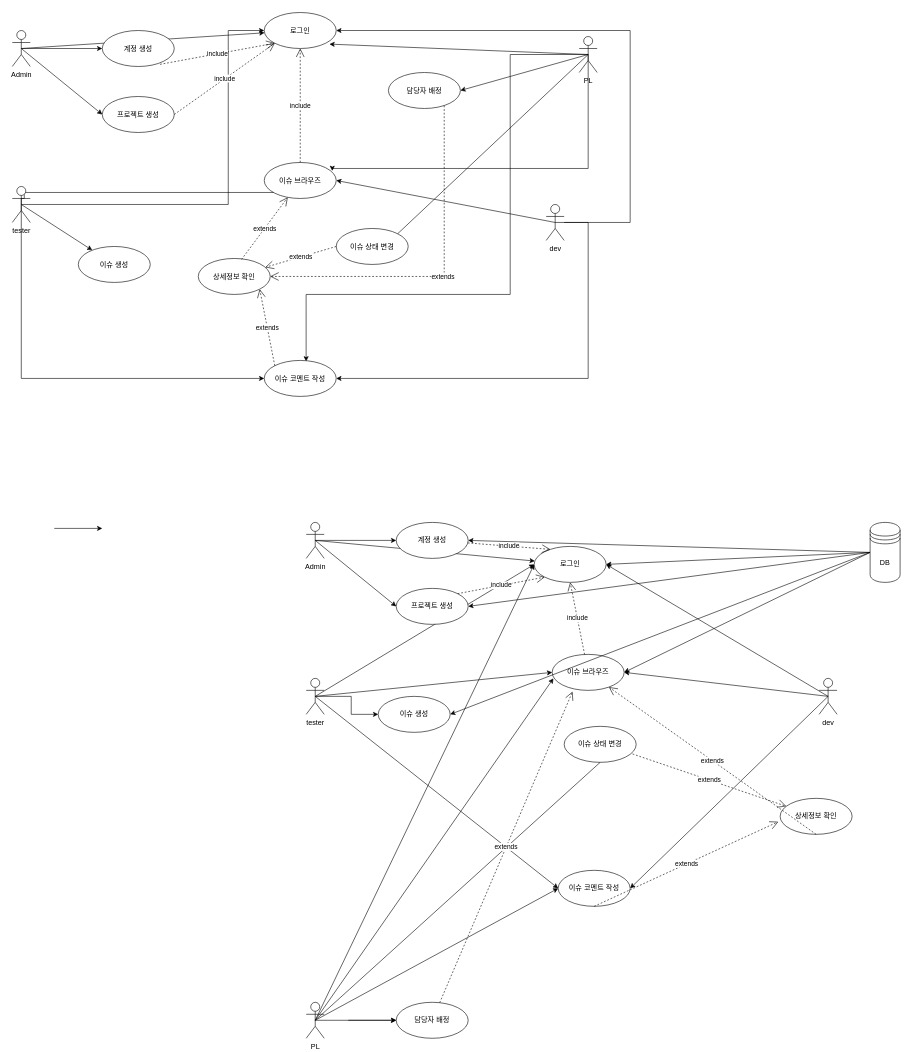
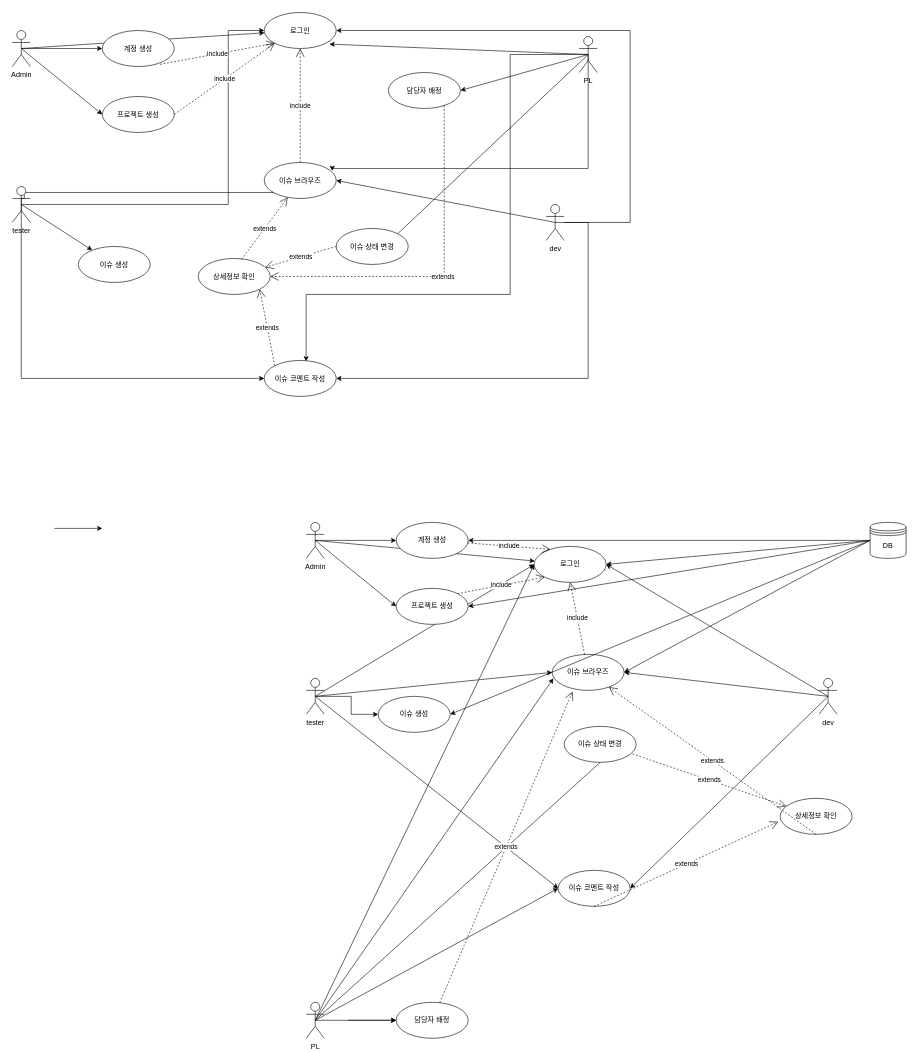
  <mxCell id="0" />
  <mxCell id="1" parent="0" />
  <mxCell id="2" style="edgeStyle=orthogonalEdgeStyle;rounded=0;orthogonalLoop=1;jettySize=auto;html=1;exitX=0.5;exitY=0.5;exitDx=0;exitDy=0;exitPerimeter=0;entryX=0;entryY=0.5;entryDx=0;entryDy=0;" parent="1" source="5" target="19" edge="1"><mxGeometry relative="1" as="geometry" /></mxCell>
  <mxCell id="3" style="rounded=0;orthogonalLoop=1;jettySize=auto;html=1;exitX=0.5;exitY=0.5;exitDx=0;exitDy=0;exitPerimeter=0;entryX=0;entryY=0.5;entryDx=0;entryDy=0;" parent="1" source="5" target="20" edge="1"><mxGeometry relative="1" as="geometry" /></mxCell>
  <mxCell id="4" style="rounded=0;orthogonalLoop=1;jettySize=auto;html=1;exitX=0.5;exitY=0.5;exitDx=0;exitDy=0;exitPerimeter=0;" parent="1" source="5" target="27" edge="1"><mxGeometry relative="1" as="geometry" /></mxCell>
  <mxCell id="5" value="Admin" style="shape=umlActor;verticalLabelPosition=bottom;verticalAlign=top;html=1;outlineConnect=0;" parent="1" vertex="1"><mxGeometry x="20" y="50" width="30" height="60" as="geometry" /></mxCell>
  <mxCell id="6" style="rounded=0;orthogonalLoop=1;jettySize=auto;html=1;exitX=0.5;exitY=0.5;exitDx=0;exitDy=0;exitPerimeter=0;entryX=0.582;entryY=0.028;entryDx=0;entryDy=0;entryPerimeter=0;edgeStyle=orthogonalEdgeStyle;" parent="1" source="9" target="22" edge="1"><mxGeometry relative="1" as="geometry"><mxPoint x="340" y="380" as="targetPoint" /><Array as="points"><mxPoint x="850" y="90" /><mxPoint x="850" y="490" /><mxPoint x="510" y="490" /></Array></mxGeometry></mxCell>
  <mxCell id="7" style="rounded=0;orthogonalLoop=1;jettySize=auto;html=1;exitX=0.5;exitY=0.5;exitDx=0;exitDy=0;exitPerimeter=0;entryX=1;entryY=0.5;entryDx=0;entryDy=0;" parent="1" source="9" target="26" edge="1"><mxGeometry relative="1" as="geometry" /></mxCell>
  <mxCell id="8" style="rounded=0;orthogonalLoop=1;jettySize=auto;html=1;exitX=0.5;exitY=0.5;exitDx=0;exitDy=0;exitPerimeter=0;entryX=0.906;entryY=0.878;entryDx=0;entryDy=0;entryPerimeter=0;" parent="1" source="9" target="27" edge="1"><mxGeometry relative="1" as="geometry" /></mxCell>
  <mxCell id="9" value="PL" style="shape=umlActor;verticalLabelPosition=bottom;verticalAlign=top;html=1;outlineConnect=0;" parent="1" vertex="1"><mxGeometry x="965" y="60" width="30" height="60" as="geometry" /></mxCell>
  <mxCell id="10" style="rounded=0;orthogonalLoop=1;jettySize=auto;html=1;exitX=0.5;exitY=0.5;exitDx=0;exitDy=0;exitPerimeter=0;" parent="1" source="14" target="21" edge="1"><mxGeometry relative="1" as="geometry" /></mxCell>
  <mxCell id="11" style="rounded=0;orthogonalLoop=1;jettySize=auto;html=1;exitX=0.5;exitY=0.5;exitDx=0;exitDy=0;exitPerimeter=0;entryX=0;entryY=0.5;entryDx=0;entryDy=0;edgeStyle=orthogonalEdgeStyle;" parent="1" source="14" target="22" edge="1"><mxGeometry relative="1" as="geometry"><Array as="points"><mxPoint x="35" y="630" /></Array></mxGeometry></mxCell>
  <mxCell id="12" style="rounded=0;orthogonalLoop=1;jettySize=auto;html=1;exitX=0.5;exitY=0.5;exitDx=0;exitDy=0;exitPerimeter=0;entryX=0;entryY=0;entryDx=0;entryDy=0;edgeStyle=orthogonalEdgeStyle;" parent="1" source="14" target="23" edge="1"><mxGeometry relative="1" as="geometry"><Array as="points"><mxPoint x="35" y="330" /><mxPoint x="40" y="330" /><mxPoint x="40" y="320" /><mxPoint x="457" y="320" /></Array></mxGeometry></mxCell>
  <mxCell id="13" style="rounded=0;orthogonalLoop=1;jettySize=auto;html=1;exitX=0.5;exitY=0.5;exitDx=0;exitDy=0;exitPerimeter=0;entryX=0;entryY=0.5;entryDx=0;entryDy=0;edgeStyle=orthogonalEdgeStyle;" parent="1" source="14" target="27" edge="1"><mxGeometry relative="1" as="geometry"><Array as="points"><mxPoint x="380" y="340" /><mxPoint x="380" y="50" /></Array></mxGeometry></mxCell>
  <mxCell id="14" value="tester&lt;div&gt;&lt;br&gt;&lt;/div&gt;" style="shape=umlActor;verticalLabelPosition=bottom;verticalAlign=top;html=1;outlineConnect=0;" parent="1" vertex="1"><mxGeometry x="20" y="310" width="30" height="60" as="geometry" /></mxCell>
  <mxCell id="15" style="rounded=0;orthogonalLoop=1;jettySize=auto;html=1;exitX=0.5;exitY=0.5;exitDx=0;exitDy=0;exitPerimeter=0;entryX=1;entryY=0.5;entryDx=0;entryDy=0;edgeStyle=orthogonalEdgeStyle;" parent="1" source="18" target="22" edge="1"><mxGeometry relative="1" as="geometry"><Array as="points"><mxPoint x="980" y="630" /></Array></mxGeometry></mxCell>
  <mxCell id="16" style="rounded=0;orthogonalLoop=1;jettySize=auto;html=1;exitX=0.5;exitY=0.5;exitDx=0;exitDy=0;exitPerimeter=0;entryX=1;entryY=0.5;entryDx=0;entryDy=0;" parent="1" source="18" target="23" edge="1"><mxGeometry relative="1" as="geometry" /></mxCell>
  <mxCell id="17" style="rounded=0;orthogonalLoop=1;jettySize=auto;html=1;entryX=1;entryY=0.5;entryDx=0;entryDy=0;edgeStyle=orthogonalEdgeStyle;" parent="1" source="18" target="27" edge="1"><mxGeometry relative="1" as="geometry"><Array as="points"><mxPoint x="1050" y="370" /><mxPoint x="1050" y="50" /></Array></mxGeometry></mxCell>
  <mxCell id="18" value="dev" style="shape=umlActor;verticalLabelPosition=bottom;verticalAlign=top;html=1;outlineConnect=0;" parent="1" vertex="1"><mxGeometry x="910" y="340" width="30" height="60" as="geometry" /></mxCell>
  <mxCell id="19" value="계정 생성" style="ellipse;whiteSpace=wrap;html=1;" parent="1" vertex="1"><mxGeometry x="170" y="50" width="120" height="60" as="geometry" /></mxCell>
  <mxCell id="20" value="프로젝트 생성" style="ellipse;whiteSpace=wrap;html=1;" parent="1" vertex="1"><mxGeometry x="170" y="160" width="120" height="60" as="geometry" /></mxCell>
  <mxCell id="21" value="이슈 생성" style="ellipse;whiteSpace=wrap;html=1;" parent="1" vertex="1"><mxGeometry x="130" y="410" width="120" height="60" as="geometry" /></mxCell>
  <mxCell id="22" value="이슈 코멘트 작성" style="ellipse;whiteSpace=wrap;html=1;" parent="1" vertex="1"><mxGeometry x="440" y="600" width="120" height="60" as="geometry" /></mxCell>
  <mxCell id="23" value="이슈 브라우즈" style="ellipse;whiteSpace=wrap;html=1;" parent="1" vertex="1"><mxGeometry x="440" y="270" width="120" height="60" as="geometry" /></mxCell>
  <mxCell id="24" value="이슈 상태 변경" style="ellipse;whiteSpace=wrap;html=1;" parent="1" vertex="1"><mxGeometry x="560" y="380" width="120" height="60" as="geometry" /></mxCell>
  <mxCell id="25" value="상세정보 확인" style="ellipse;whiteSpace=wrap;html=1;" parent="1" vertex="1"><mxGeometry x="330" y="430" width="120" height="60" as="geometry" /></mxCell>
  <mxCell id="26" value="담당자 배정" style="ellipse;whiteSpace=wrap;html=1;" parent="1" vertex="1"><mxGeometry x="647" y="120" width="120" height="60" as="geometry" /></mxCell>
  <mxCell id="27" value="로그인" style="ellipse;whiteSpace=wrap;html=1;" parent="1" vertex="1"><mxGeometry x="440" y="20" width="120" height="60" as="geometry" /></mxCell>
  <mxCell id="28" value="extends" style="endArrow=open;endSize=12;dashed=1;html=1;rounded=0;exitX=0.601;exitY=0.028;exitDx=0;exitDy=0;exitPerimeter=0;" parent="1" edge="1" target="23" source="25"><mxGeometry width="160" relative="1" as="geometry"><mxPoint x="510" y="790" as="sourcePoint" /><mxPoint x="510" y="700" as="targetPoint" /></mxGeometry></mxCell>
  <mxCell id="29" value="extends" style="endArrow=open;endSize=12;dashed=1;html=1;rounded=0;exitX=0;exitY=0;exitDx=0;exitDy=0;entryX=1;entryY=1;entryDx=0;entryDy=0;" parent="1" source="22" target="25" edge="1"><mxGeometry width="160" relative="1" as="geometry"><mxPoint x="520" y="800" as="sourcePoint" /><mxPoint x="520" y="710" as="targetPoint" /></mxGeometry></mxCell>
  <mxCell id="30" value="" style="endArrow=none;html=1;rounded=0;entryX=1;entryY=0;entryDx=0;entryDy=0;exitX=0.5;exitY=0.5;exitDx=0;exitDy=0;exitPerimeter=0;" edge="1" parent="1" source="9" target="24"><mxGeometry width="50" height="50" relative="1" as="geometry"><mxPoint x="740" y="530" as="sourcePoint" /><mxPoint x="790" y="480" as="targetPoint" /></mxGeometry></mxCell>
  <mxCell id="31" value="extends" style="endArrow=open;endSize=12;dashed=1;html=1;rounded=0;exitX=0;exitY=0.5;exitDx=0;exitDy=0;" edge="1" parent="1" source="24" target="25"><mxGeometry width="160" relative="1" as="geometry"><mxPoint x="580" y="450" as="sourcePoint" /><mxPoint x="596" y="580" as="targetPoint" /></mxGeometry></mxCell>
  <mxCell id="32" value="extends" style="endArrow=open;endSize=12;dashed=1;html=1;rounded=0;edgeStyle=orthogonalEdgeStyle;" edge="1" parent="1" source="26" target="25"><mxGeometry width="160" relative="1" as="geometry"><mxPoint x="985" y="725" as="sourcePoint" /><mxPoint x="600" y="895" as="targetPoint" /><Array as="points"><mxPoint x="740" y="460" /></Array></mxGeometry></mxCell>
  <mxCell id="33" value="" style="edgeStyle=none;orthogonalLoop=1;jettySize=auto;html=1;rounded=0;" edge="1" parent="1"><mxGeometry width="80" relative="1" as="geometry"><mxPoint x="90" y="880" as="sourcePoint" /><mxPoint x="170" y="880" as="targetPoint" /><Array as="points" /></mxGeometry></mxCell>
  <mxCell id="34" value="" style="edgeStyle=orthogonalEdgeStyle;orthogonalLoop=1;jettySize=auto;html=1;rounded=0;entryX=0.945;entryY=0.234;entryDx=0;entryDy=0;exitX=0.5;exitY=0.5;exitDx=0;exitDy=0;exitPerimeter=0;entryPerimeter=0;" edge="1" parent="1" source="9" target="23"><mxGeometry width="80" relative="1" as="geometry"><mxPoint x="100" y="890" as="sourcePoint" /><mxPoint x="180" y="890" as="targetPoint" /><Array as="points"><mxPoint x="980" y="280" /><mxPoint x="553" y="280" /></Array></mxGeometry></mxCell>
  <mxCell id="35" value="include" style="endArrow=open;endSize=12;dashed=1;html=1;rounded=0;entryX=0.5;entryY=1;entryDx=0;entryDy=0;" edge="1" parent="1" source="23" target="27"><mxGeometry width="160" relative="1" as="geometry"><mxPoint x="290" y="101" as="sourcePoint" /><mxPoint x="637" y="10" as="targetPoint" /></mxGeometry></mxCell>
  <mxCell id="36" value="include" style="endArrow=open;endSize=12;dashed=1;html=1;rounded=0;entryX=0;entryY=1;entryDx=0;entryDy=0;exitX=0.802;exitY=0.94;exitDx=0;exitDy=0;exitPerimeter=0;" edge="1" parent="1" source="19" target="27"><mxGeometry width="160" relative="1" as="geometry"><mxPoint x="494" y="280" as="sourcePoint" /><mxPoint x="470" y="160" as="targetPoint" /></mxGeometry></mxCell>
  <mxCell id="37" value="include" style="endArrow=open;endSize=12;dashed=1;html=1;rounded=0;entryX=0;entryY=1;entryDx=0;entryDy=0;exitX=1;exitY=0.5;exitDx=0;exitDy=0;" edge="1" parent="1" source="20" target="27"><mxGeometry width="160" relative="1" as="geometry"><mxPoint x="504" y="290" as="sourcePoint" /><mxPoint x="480" y="170" as="targetPoint" /></mxGeometry></mxCell>
  <mxCell id="38" style="edgeStyle=orthogonalEdgeStyle;rounded=0;orthogonalLoop=1;jettySize=auto;html=1;exitX=0.5;exitY=0.5;exitDx=0;exitDy=0;exitPerimeter=0;entryX=0;entryY=0.5;entryDx=0;entryDy=0;" edge="1" parent="1" source="41" target="55"><mxGeometry relative="1" as="geometry" /></mxCell>
  <mxCell id="39" style="rounded=0;orthogonalLoop=1;jettySize=auto;html=1;exitX=0.5;exitY=0.5;exitDx=0;exitDy=0;exitPerimeter=0;entryX=0;entryY=0.5;entryDx=0;entryDy=0;" edge="1" parent="1" source="41" target="56"><mxGeometry relative="1" as="geometry" /></mxCell>
  <mxCell id="40" style="rounded=0;orthogonalLoop=1;jettySize=auto;html=1;exitX=0.5;exitY=0.5;exitDx=0;exitDy=0;exitPerimeter=0;" edge="1" parent="1" source="41" target="69"><mxGeometry relative="1" as="geometry" /></mxCell>
  <mxCell id="41" value="Admin" style="shape=umlActor;verticalLabelPosition=bottom;verticalAlign=top;html=1;outlineConnect=0;" vertex="1" parent="1"><mxGeometry x="510" y="870" width="30" height="60" as="geometry" /></mxCell>
  <mxCell id="42" style="rounded=0;orthogonalLoop=1;jettySize=auto;html=1;exitX=0.5;exitY=0.5;exitDx=0;exitDy=0;exitPerimeter=0;entryX=0;entryY=0.5;entryDx=0;entryDy=0;" edge="1" parent="1" source="45" target="58"><mxGeometry relative="1" as="geometry"><mxPoint x="830" y="1200" as="targetPoint" /></mxGeometry></mxCell>
  <mxCell id="43" style="edgeStyle=orthogonalEdgeStyle;rounded=0;orthogonalLoop=1;jettySize=auto;html=1;exitX=0.5;exitY=0.5;exitDx=0;exitDy=0;exitPerimeter=0;entryX=0;entryY=0.5;entryDx=0;entryDy=0;" edge="1" parent="1" source="45" target="62"><mxGeometry relative="1" as="geometry" /></mxCell>
  <mxCell id="44" style="rounded=0;orthogonalLoop=1;jettySize=auto;html=1;exitX=0.5;exitY=0.5;exitDx=0;exitDy=0;exitPerimeter=0;entryX=0;entryY=0.5;entryDx=0;entryDy=0;" edge="1" parent="1" source="45" target="69"><mxGeometry relative="1" as="geometry" /></mxCell>
  <mxCell id="45" value="PL" style="shape=umlActor;verticalLabelPosition=bottom;verticalAlign=top;html=1;outlineConnect=0;" vertex="1" parent="1"><mxGeometry x="510" y="1670" width="30" height="60" as="geometry" /></mxCell>
  <mxCell id="46" style="edgeStyle=orthogonalEdgeStyle;rounded=0;orthogonalLoop=1;jettySize=auto;html=1;exitX=0.5;exitY=0.5;exitDx=0;exitDy=0;exitPerimeter=0;" edge="1" parent="1" source="50" target="57"><mxGeometry relative="1" as="geometry" /></mxCell>
  <mxCell id="47" style="rounded=0;orthogonalLoop=1;jettySize=auto;html=1;exitX=0.5;exitY=0.5;exitDx=0;exitDy=0;exitPerimeter=0;entryX=0;entryY=0.5;entryDx=0;entryDy=0;" edge="1" parent="1" source="50" target="58"><mxGeometry relative="1" as="geometry" /></mxCell>
  <mxCell id="48" style="rounded=0;orthogonalLoop=1;jettySize=auto;html=1;exitX=0.5;exitY=0.5;exitDx=0;exitDy=0;exitPerimeter=0;entryX=0;entryY=0.5;entryDx=0;entryDy=0;" edge="1" parent="1" source="50" target="59"><mxGeometry relative="1" as="geometry" /></mxCell>
  <mxCell id="49" style="rounded=0;orthogonalLoop=1;jettySize=auto;html=1;exitX=0.5;exitY=0.5;exitDx=0;exitDy=0;exitPerimeter=0;entryX=0;entryY=0.5;entryDx=0;entryDy=0;" edge="1" parent="1" source="50" target="69"><mxGeometry relative="1" as="geometry" /></mxCell>
  <mxCell id="50" value="tester&lt;div&gt;&lt;br&gt;&lt;/div&gt;" style="shape=umlActor;verticalLabelPosition=bottom;verticalAlign=top;html=1;outlineConnect=0;" vertex="1" parent="1"><mxGeometry x="510" y="1130" width="30" height="60" as="geometry" /></mxCell>
  <mxCell id="51" style="rounded=0;orthogonalLoop=1;jettySize=auto;html=1;exitX=0.5;exitY=0.5;exitDx=0;exitDy=0;exitPerimeter=0;entryX=1;entryY=0.5;entryDx=0;entryDy=0;" edge="1" parent="1" source="54" target="58"><mxGeometry relative="1" as="geometry" /></mxCell>
  <mxCell id="52" style="rounded=0;orthogonalLoop=1;jettySize=auto;html=1;exitX=0.5;exitY=0.5;exitDx=0;exitDy=0;exitPerimeter=0;entryX=1;entryY=0.5;entryDx=0;entryDy=0;" edge="1" parent="1" source="54" target="59"><mxGeometry relative="1" as="geometry" /></mxCell>
  <mxCell id="53" style="rounded=0;orthogonalLoop=1;jettySize=auto;html=1;exitX=0.5;exitY=0.5;exitDx=0;exitDy=0;exitPerimeter=0;entryX=1;entryY=0.5;entryDx=0;entryDy=0;" edge="1" parent="1" source="54" target="69"><mxGeometry relative="1" as="geometry" /></mxCell>
  <mxCell id="54" value="dev" style="shape=umlActor;verticalLabelPosition=bottom;verticalAlign=top;html=1;outlineConnect=0;" vertex="1" parent="1"><mxGeometry x="1365" y="1130" width="30" height="60" as="geometry" /></mxCell>
  <mxCell id="55" value="계정 생성" style="ellipse;whiteSpace=wrap;html=1;" vertex="1" parent="1"><mxGeometry x="660" y="870" width="120" height="60" as="geometry" /></mxCell>
  <mxCell id="56" value="프로젝트 생성" style="ellipse;whiteSpace=wrap;html=1;" vertex="1" parent="1"><mxGeometry x="660" y="980" width="120" height="60" as="geometry" /></mxCell>
  <mxCell id="57" value="이슈 생성" style="ellipse;whiteSpace=wrap;html=1;" vertex="1" parent="1"><mxGeometry x="630" y="1160" width="120" height="60" as="geometry" /></mxCell>
  <mxCell id="58" value="이슈 코멘트 작성" style="ellipse;whiteSpace=wrap;html=1;" vertex="1" parent="1"><mxGeometry x="930" y="1450" width="120" height="60" as="geometry" /></mxCell>
  <mxCell id="59" value="이슈 브라우즈" style="ellipse;whiteSpace=wrap;html=1;" vertex="1" parent="1"><mxGeometry x="920" y="1090" width="120" height="60" as="geometry" /></mxCell>
  <mxCell id="60" value="이슈 상태 변경" style="ellipse;whiteSpace=wrap;html=1;" vertex="1" parent="1"><mxGeometry x="940" y="1210" width="120" height="60" as="geometry" /></mxCell>
  <mxCell id="61" value="상세정보 확인" style="ellipse;whiteSpace=wrap;html=1;" vertex="1" parent="1"><mxGeometry x="1300" y="1330" width="120" height="60" as="geometry" /></mxCell>
  <mxCell id="62" value="담당자 배정" style="ellipse;whiteSpace=wrap;html=1;" vertex="1" parent="1"><mxGeometry x="660" y="1670" width="120" height="60" as="geometry" /></mxCell>
  <mxCell id="63" style="rounded=0;orthogonalLoop=1;jettySize=auto;html=1;exitX=0;exitY=0.5;exitDx=0;exitDy=0;entryX=1;entryY=0.5;entryDx=0;entryDy=0;" edge="1" parent="1" source="68" target="55"><mxGeometry relative="1" as="geometry" /></mxCell>
  <mxCell id="64" style="rounded=0;orthogonalLoop=1;jettySize=auto;html=1;exitX=0;exitY=0.5;exitDx=0;exitDy=0;entryX=1;entryY=0.5;entryDx=0;entryDy=0;" edge="1" parent="1" source="68" target="59"><mxGeometry relative="1" as="geometry" /></mxCell>
  <mxCell id="65" style="rounded=0;orthogonalLoop=1;jettySize=auto;html=1;exitX=0;exitY=0.5;exitDx=0;exitDy=0;entryX=1;entryY=0.5;entryDx=0;entryDy=0;" edge="1" parent="1" source="68" target="57"><mxGeometry relative="1" as="geometry" /></mxCell>
  <mxCell id="66" style="rounded=0;orthogonalLoop=1;jettySize=auto;html=1;exitX=0;exitY=0.5;exitDx=0;exitDy=0;entryX=1;entryY=0.5;entryDx=0;entryDy=0;" edge="1" parent="1" source="68" target="56"><mxGeometry relative="1" as="geometry" /></mxCell>
  <mxCell id="67" style="rounded=0;orthogonalLoop=1;jettySize=auto;html=1;exitX=0;exitY=0.5;exitDx=0;exitDy=0;entryX=1;entryY=0.5;entryDx=0;entryDy=0;" edge="1" parent="1" source="68" target="69"><mxGeometry relative="1" as="geometry" /></mxCell>
- <mxCell id="68" value="DB" style="shape=datastore;whiteSpace=wrap;html=1;" vertex="1" parent="1"><mxGeometry x="1450" y="870" width="50" height="100" as="geometry" /></mxCell>
+ <mxCell id="68" value="DB" style="shape=datastore;whiteSpace=wrap;html=1;" vertex="1" parent="1"><mxGeometry x="1450" y="870" width="60" height="60" as="geometry" /></mxCell>
  <mxCell id="69" value="로그인" style="ellipse;whiteSpace=wrap;html=1;" vertex="1" parent="1"><mxGeometry x="890" y="910" width="120" height="60" as="geometry" /></mxCell>
  <mxCell id="70" value="extends" style="endArrow=open;endSize=12;dashed=1;html=1;rounded=0;exitX=0.5;exitY=1;exitDx=0;exitDy=0;" edge="1" parent="1" source="61" target="59"><mxGeometry width="160" relative="1" as="geometry"><mxPoint x="1000" y="1610" as="sourcePoint" /><mxPoint x="1000" y="1520" as="targetPoint" /></mxGeometry></mxCell>
  <mxCell id="71" value="extends" style="endArrow=open;endSize=12;dashed=1;html=1;rounded=0;exitX=0.5;exitY=1;exitDx=0;exitDy=0;entryX=-0.025;entryY=0.65;entryDx=0;entryDy=0;entryPerimeter=0;" edge="1" parent="1" source="58" target="61"><mxGeometry width="160" relative="1" as="geometry"><mxPoint x="1010" y="1620" as="sourcePoint" /><mxPoint x="1010" y="1530" as="targetPoint" /></mxGeometry></mxCell>
  <mxCell id="72" value="" style="endArrow=none;html=1;rounded=0;entryX=0.5;entryY=1;entryDx=0;entryDy=0;exitX=0.5;exitY=0.5;exitDx=0;exitDy=0;exitPerimeter=0;" edge="1" parent="1" source="45" target="60"><mxGeometry width="50" height="50" relative="1" as="geometry"><mxPoint x="1230" y="1350" as="sourcePoint" /><mxPoint x="1280" y="1300" as="targetPoint" /></mxGeometry></mxCell>
  <mxCell id="73" value="extends" style="endArrow=open;endSize=12;dashed=1;html=1;rounded=0;exitX=0.95;exitY=0.767;exitDx=0;exitDy=0;exitPerimeter=0;" edge="1" parent="1" source="60" target="61"><mxGeometry width="160" relative="1" as="geometry"><mxPoint x="1070" y="1270" as="sourcePoint" /><mxPoint x="1086" y="1400" as="targetPoint" /></mxGeometry></mxCell>
  <mxCell id="74" value="extends" style="endArrow=open;endSize=12;dashed=1;html=1;rounded=0;entryX=0.283;entryY=1.033;entryDx=0;entryDy=0;entryPerimeter=0;" edge="1" parent="1" source="62" target="59"><mxGeometry width="160" relative="1" as="geometry"><mxPoint x="1475" y="1545" as="sourcePoint" /><mxPoint x="1090" y="1715" as="targetPoint" /></mxGeometry></mxCell>
  <mxCell id="75" value="" style="edgeStyle=none;orthogonalLoop=1;jettySize=auto;html=1;rounded=0;" edge="1" parent="1"><mxGeometry width="80" relative="1" as="geometry"><mxPoint x="580" y="1700" as="sourcePoint" /><mxPoint x="660" y="1700" as="targetPoint" /><Array as="points" /></mxGeometry></mxCell>
  <mxCell id="76" value="" style="edgeStyle=none;orthogonalLoop=1;jettySize=auto;html=1;rounded=0;entryX=0.017;entryY=0.667;entryDx=0;entryDy=0;entryPerimeter=0;exitX=0.5;exitY=0.5;exitDx=0;exitDy=0;exitPerimeter=0;" edge="1" parent="1" source="45" target="59"><mxGeometry width="80" relative="1" as="geometry"><mxPoint x="590" y="1710" as="sourcePoint" /><mxPoint x="670" y="1710" as="targetPoint" /><Array as="points" /></mxGeometry></mxCell>
  <mxCell id="77" value="include" style="endArrow=open;endSize=12;dashed=1;html=1;rounded=0;entryX=0.5;entryY=1;entryDx=0;entryDy=0;" edge="1" parent="1" source="59" target="69"><mxGeometry width="160" relative="1" as="geometry"><mxPoint x="780" y="921" as="sourcePoint" /><mxPoint x="1127" y="830" as="targetPoint" /></mxGeometry></mxCell>
  <mxCell id="78" value="include" style="endArrow=open;endSize=12;dashed=1;html=1;rounded=0;entryX=0.225;entryY=0.083;entryDx=0;entryDy=0;entryPerimeter=0;" edge="1" parent="1" source="55" target="69"><mxGeometry width="160" relative="1" as="geometry"><mxPoint x="984" y="1100" as="sourcePoint" /><mxPoint x="960" y="980" as="targetPoint" /></mxGeometry></mxCell>
  <mxCell id="79" value="include" style="endArrow=open;endSize=12;dashed=1;html=1;rounded=0;entryX=0;entryY=1;entryDx=0;entryDy=0;exitX=1;exitY=0;exitDx=0;exitDy=0;" edge="1" parent="1" source="56" target="69"><mxGeometry width="160" relative="1" as="geometry"><mxPoint x="994" y="1110" as="sourcePoint" /><mxPoint x="970" y="990" as="targetPoint" /></mxGeometry></mxCell>
